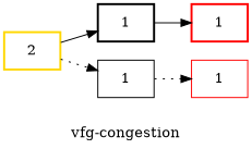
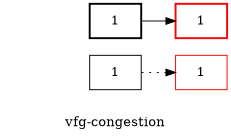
  digraph {
    label="vfg-congestion"
    rankdir=LR
    node [shape=box style=bold]
    n1 [label=1]
    n2 [color=red label=1]
-   n3 [color=gold label=2]
    n4 [label=1 style=""]
    n5 [color=red label=1 style=""]
    n1 -> n2
-   n3 -> n1
-   n3 -> n4 [style=dotted]
    n4 -> n5 [style=dotted]
  }
